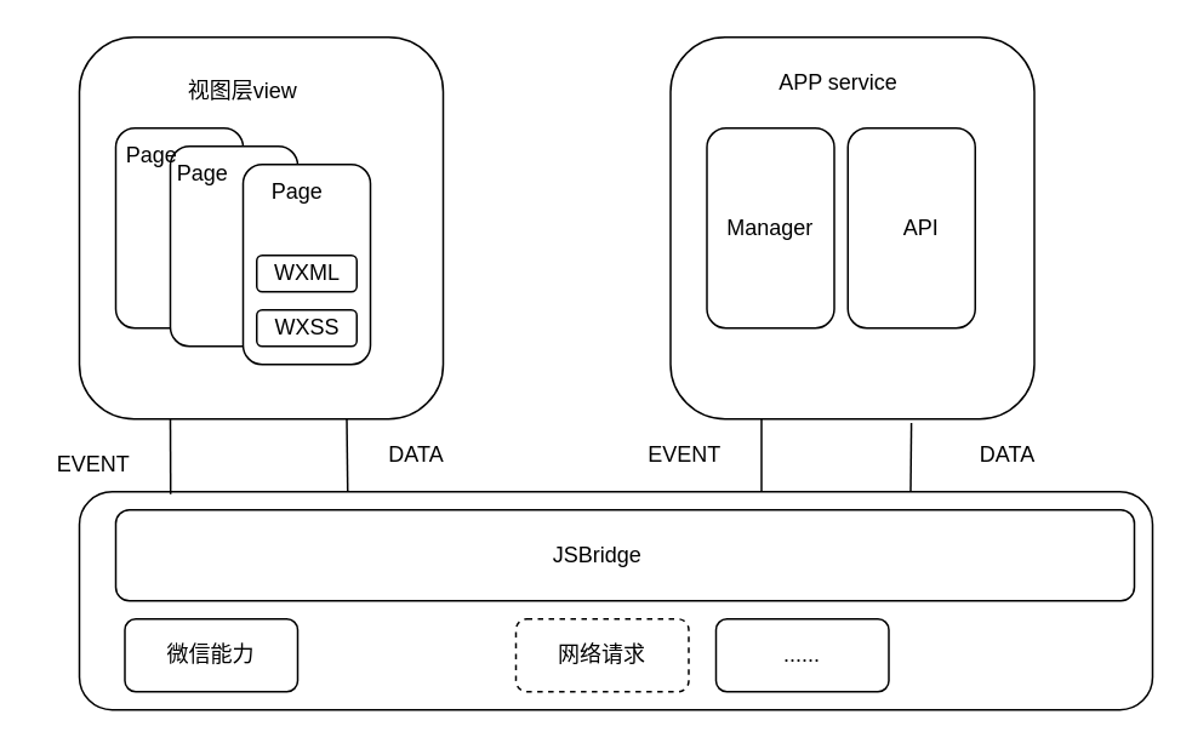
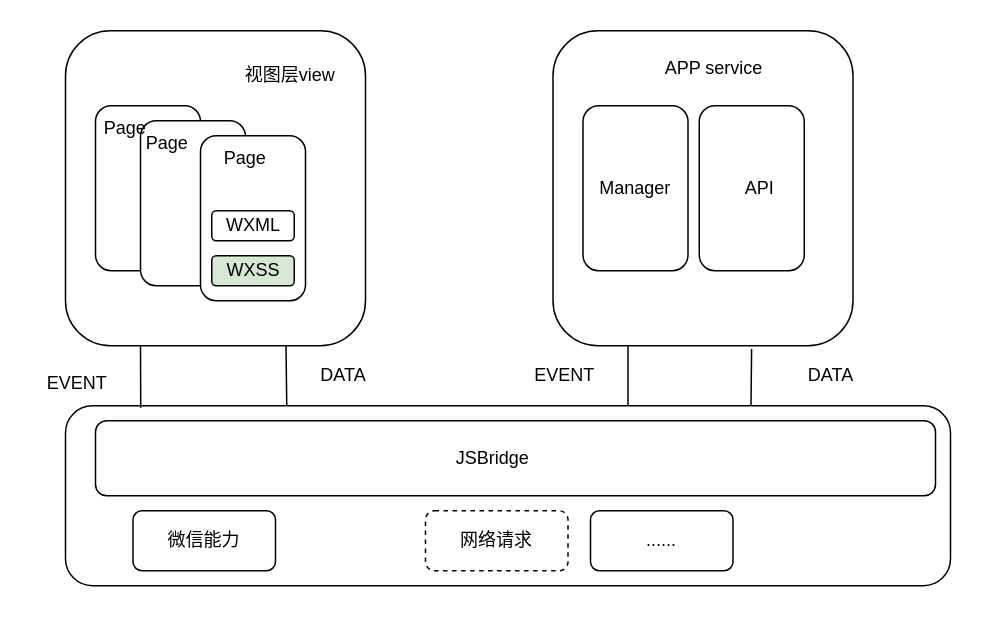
  <mxCell id="0" />
  <mxCell id="1" parent="0" />
  <mxCell id="2" value="" style="rounded=1;whiteSpace=wrap;html=1;" vertex="1" parent="1"><mxGeometry x="43" y="20" width="200" height="210" as="geometry" /></mxCell>
  <mxCell id="3" value="" style="rounded=1;whiteSpace=wrap;html=1;" vertex="1" parent="1"><mxGeometry x="63" y="70" width="70" height="110" as="geometry" /></mxCell>
  <mxCell id="4" value="" style="rounded=1;whiteSpace=wrap;html=1;" vertex="1" parent="1"><mxGeometry x="93" y="80" width="70" height="110" as="geometry" /></mxCell>
  <mxCell id="5" value="" style="rounded=1;whiteSpace=wrap;html=1;" vertex="1" parent="1"><mxGeometry x="133" y="90" width="70" height="110" as="geometry" /></mxCell>
  <mxCell id="6" value="WXML" style="rounded=1;whiteSpace=wrap;html=1;" vertex="1" parent="1"><mxGeometry x="140.5" y="140" width="55" height="20" as="geometry" /></mxCell>
- <mxCell id="7" value="WXSS" style="rounded=1;whiteSpace=wrap;html=1;" vertex="1" parent="1"><mxGeometry x="140.5" y="170" width="55" height="20" as="geometry" /></mxCell>
+ <mxCell id="7" value="WXSS" style="rounded=1;whiteSpace=wrap;html=1;fillColor=#d5e8d4;" vertex="1" parent="1"><mxGeometry x="140.5" y="170" width="55" height="20" as="geometry" /></mxCell>
  <mxCell id="8" value="Page" style="text;html=1;strokeColor=none;fillColor=none;align=center;verticalAlign=middle;whiteSpace=wrap;rounded=0;" vertex="1" parent="1"><mxGeometry x="133" y="90" width="60" height="30" as="geometry" /></mxCell>
  <mxCell id="9" value="Page" style="text;html=1;strokeColor=none;fillColor=none;align=center;verticalAlign=middle;whiteSpace=wrap;rounded=0;" vertex="1" parent="1"><mxGeometry x="80.5" y="80" width="60" height="30" as="geometry" /></mxCell>
  <mxCell id="10" value="Page" style="text;html=1;strokeColor=none;fillColor=none;align=center;verticalAlign=middle;whiteSpace=wrap;rounded=0;" vertex="1" parent="1"><mxGeometry x="53" y="70" width="60" height="30" as="geometry" /></mxCell>
  <mxCell id="11" value="" style="rounded=1;whiteSpace=wrap;html=1;" vertex="1" parent="1"><mxGeometry x="43" y="270" width="590" height="120" as="geometry" /></mxCell>
  <mxCell id="12" value="" style="endArrow=none;html=1;rounded=0;entryX=0.25;entryY=1;entryDx=0;entryDy=0;exitX=0.085;exitY=0.011;exitDx=0;exitDy=0;exitPerimeter=0;" edge="1" parent="1" source="11" target="2"><mxGeometry width="50" height="50" relative="1" as="geometry"><mxPoint x="323" y="380" as="sourcePoint" /><mxPoint x="373" y="330" as="targetPoint" /></mxGeometry></mxCell>
  <mxCell id="13" value="" style="endArrow=none;html=1;rounded=0;exitX=0.25;exitY=0;exitDx=0;exitDy=0;" edge="1" parent="1" source="11"><mxGeometry width="50" height="50" relative="1" as="geometry"><mxPoint x="103.15" y="281.32" as="sourcePoint" /><mxPoint x="190" y="230" as="targetPoint" /></mxGeometry></mxCell>
  <mxCell id="14" value="EVENT" style="text;html=1;strokeColor=none;fillColor=none;align=center;verticalAlign=middle;whiteSpace=wrap;rounded=0;" vertex="1" parent="1"><mxGeometry x="20.5" y="240" width="60" height="30" as="geometry" /></mxCell>
  <mxCell id="15" value="DATA" style="text;html=1;align=center;verticalAlign=middle;resizable=0;points=[];autosize=1;strokeColor=none;fillColor=none;" vertex="1" parent="1"><mxGeometry x="203" y="240" width="50" height="20" as="geometry" /></mxCell>
  <mxCell id="16" value="" style="rounded=1;whiteSpace=wrap;html=1;" vertex="1" parent="1"><mxGeometry x="63" y="280" width="560" height="50" as="geometry" /></mxCell>
  <mxCell id="17" value="JSBridge" style="text;html=1;strokeColor=none;fillColor=none;align=center;verticalAlign=middle;whiteSpace=wrap;rounded=0;" vertex="1" parent="1"><mxGeometry x="298" y="290" width="60" height="30" as="geometry" /></mxCell>
- <mxCell id="18" value="微信能力" style="rounded=1;whiteSpace=wrap;html=1;" vertex="1" parent="1"><mxGeometry x="68" y="340" width="95" height="40" as="geometry" /></mxCell>
+ <mxCell id="18" value="微信能力" style="rounded=1;whiteSpace=wrap;html=1;" vertex="1" parent="1"><mxGeometry x="88" y="340" width="95" height="40" as="geometry" /></mxCell>
  <mxCell id="19" value="网络请求" style="rounded=1;whiteSpace=wrap;html=1;dashed=1;" vertex="1" parent="1"><mxGeometry x="283" y="340" width="95" height="40" as="geometry" /></mxCell>
  <mxCell id="20" value="......" style="rounded=1;whiteSpace=wrap;html=1;" vertex="1" parent="1"><mxGeometry x="393" y="340" width="95" height="40" as="geometry" /></mxCell>
  <mxCell id="21" value="" style="rounded=1;whiteSpace=wrap;html=1;" vertex="1" parent="1"><mxGeometry x="368" y="20" width="200" height="210" as="geometry" /></mxCell>
  <mxCell id="22" value="" style="rounded=1;whiteSpace=wrap;html=1;" vertex="1" parent="1"><mxGeometry x="388" y="70" width="70" height="110" as="geometry" /></mxCell>
  <mxCell id="23" value="" style="rounded=1;whiteSpace=wrap;html=1;" vertex="1" parent="1"><mxGeometry x="465.5" y="70" width="70" height="110" as="geometry" /></mxCell>
  <mxCell id="24" value="API" style="text;html=1;strokeColor=none;fillColor=none;align=center;verticalAlign=middle;whiteSpace=wrap;rounded=0;" vertex="1" parent="1"><mxGeometry x="475.5" y="110" width="60" height="30" as="geometry" /></mxCell>
  <mxCell id="25" value="Manager" style="text;html=1;strokeColor=none;fillColor=none;align=center;verticalAlign=middle;whiteSpace=wrap;rounded=0;" vertex="1" parent="1"><mxGeometry x="393" y="110" width="60" height="30" as="geometry" /></mxCell>
  <mxCell id="26" value="DATA" style="text;html=1;align=center;verticalAlign=middle;resizable=0;points=[];autosize=1;strokeColor=none;fillColor=none;" vertex="1" parent="1"><mxGeometry x="528" y="240" width="50" height="20" as="geometry" /></mxCell>
  <mxCell id="27" value="" style="endArrow=none;html=1;rounded=0;entryX=0.25;entryY=1;entryDx=0;entryDy=0;" edge="1" parent="1" target="21"><mxGeometry width="50" height="50" relative="1" as="geometry"><mxPoint x="418" y="270" as="sourcePoint" /><mxPoint x="373" y="130" as="targetPoint" /></mxGeometry></mxCell>
  <mxCell id="28" value="" style="endArrow=none;html=1;rounded=0;entryX=0.662;entryY=1.01;entryDx=0;entryDy=0;entryPerimeter=0;" edge="1" parent="1" target="21"><mxGeometry width="50" height="50" relative="1" as="geometry"><mxPoint x="500" y="270" as="sourcePoint" /><mxPoint x="373" y="130" as="targetPoint" /></mxGeometry></mxCell>
  <mxCell id="29" value="EVENT" style="text;html=1;strokeColor=none;fillColor=none;align=center;verticalAlign=middle;whiteSpace=wrap;rounded=0;" vertex="1" parent="1"><mxGeometry x="345.5" y="235" width="60" height="30" as="geometry" /></mxCell>
- <mxCell id="30" value="视图层view" style="text;html=1;strokeColor=none;fillColor=none;align=center;verticalAlign=middle;whiteSpace=wrap;rounded=0;" vertex="1" parent="1"><mxGeometry x="93" y="30" width="80" height="40" as="geometry" /></mxCell>
- <mxCell id="31" value="APP service" style="text;html=1;strokeColor=none;fillColor=none;align=center;verticalAlign=middle;whiteSpace=wrap;rounded=0;" vertex="1" parent="1"><mxGeometry x="398" y="30" width="125" height="30" as="geometry" /></mxCell>
+ <mxCell id="30" value="视图层view" style="text;html=1;strokeColor=none;fillColor=none;align=center;verticalAlign=middle;whiteSpace=wrap;rounded=0;" vertex="1" parent="1"><mxGeometry x="153" y="30" width="80" height="40" as="geometry" /></mxCell>
+ <mxCell id="31" value="APP service" style="text;html=1;strokeColor=none;fillColor=none;align=center;verticalAlign=middle;whiteSpace=wrap;rounded=0;" vertex="1" parent="1"><mxGeometry x="413" y="30" width="125" height="30" as="geometry" /></mxCell>
